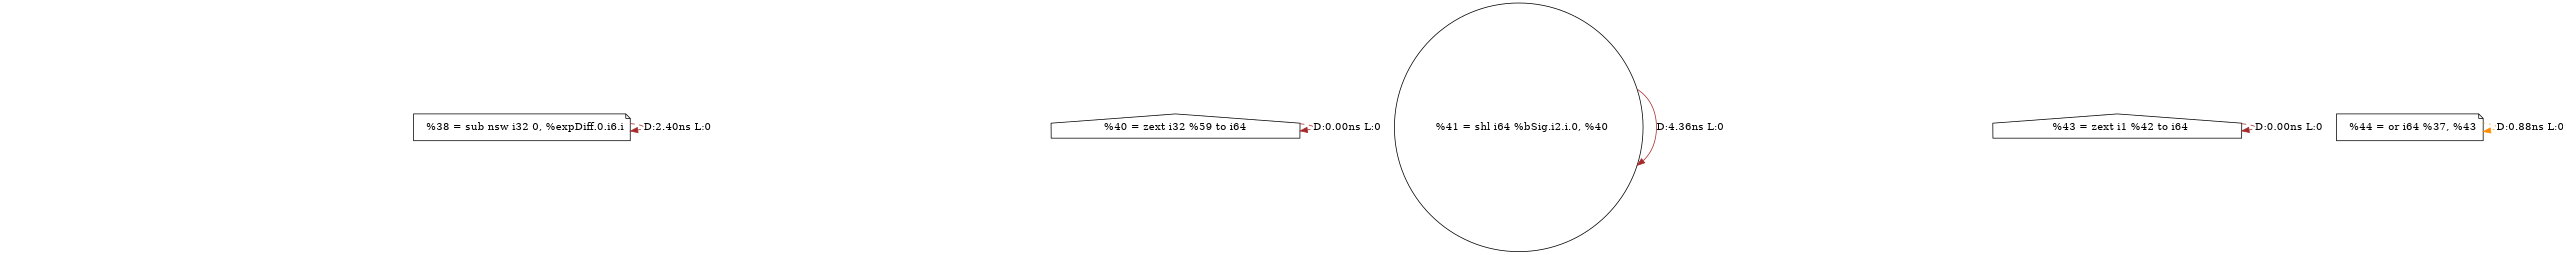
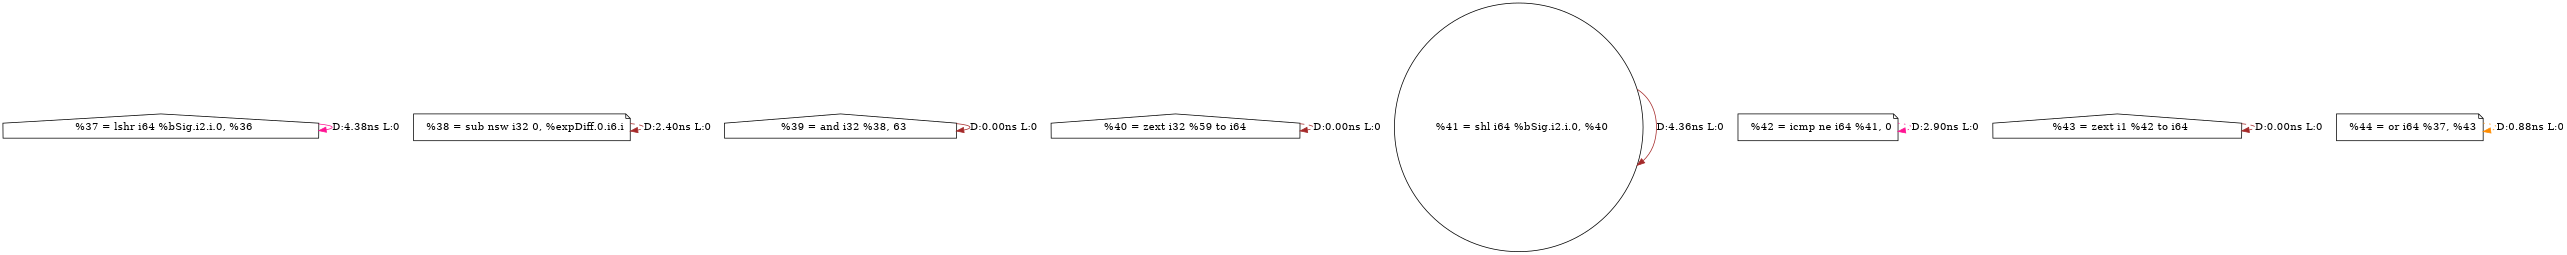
  digraph {
    node [shape=house]
    edge [color=brown style=solid]
+   n1 [label="  %37 = lshr i64 %bSig.i2.i.0, %36"]
    n2 [label="  %38 = sub nsw i32 0, %expDiff.0.i6.i" shape=note]
+   n3 [label="  %39 = and i32 %38, 63"]
    n4 [label="%40 = zext i32 %59 to i64"]
    n5 [label="  %41 = shl i64 %bSig.i2.i.0, %40" shape=circle]
+   n6 [label="  %42 = icmp ne i64 %41, 0" shape=note]
    n7 [label="  %43 = zext i1 %42 to i64"]
    n8 [label="  %44 = or i64 %37, %43" shape=note]
+   n1 -> n1 [color=deeppink label="D:4.38ns L:0"]
    n2 -> n2 [label="D:2.40ns L:0" style=dashed]
+   n3 -> n3 [label="D:0.00ns L:0"]
    n4 -> n4 [label="D:0.00ns L:0" style=dashed]
    n5 -> n5 [label="D:4.36ns L:0"]
+   n6 -> n6 [color=deeppink label="D:2.90ns L:0" style=dotted]
    n7 -> n7 [label="D:0.00ns L:0" style=dashed]
    n8 -> n8 [color=darkorange label="D:0.88ns L:0" style=dotted]
  }
